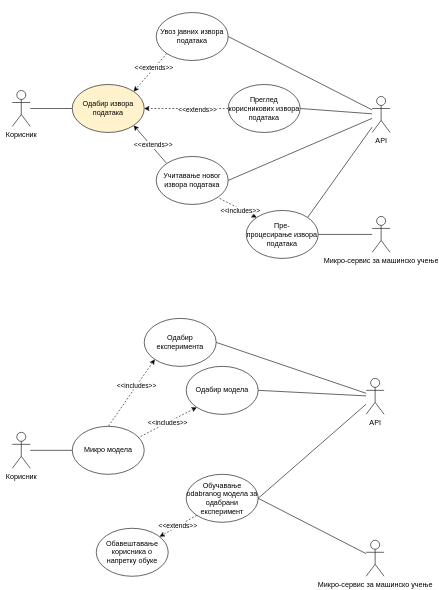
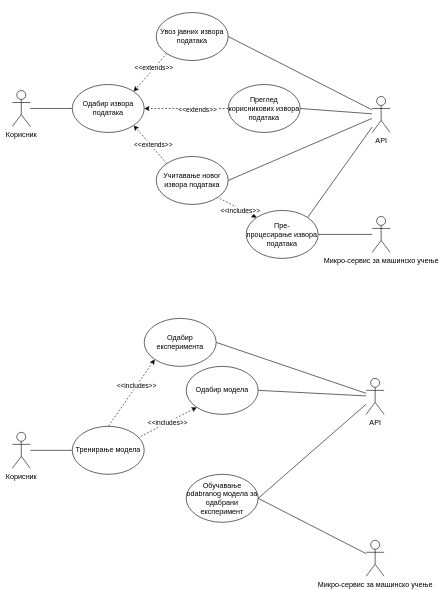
  <mxCell id="0" />
  <mxCell id="1" parent="0" />
  <mxCell id="2" style="edgeStyle=none;rounded=0;orthogonalLoop=1;jettySize=auto;html=1;entryX=0;entryY=0.5;entryDx=0;entryDy=0;endArrow=none;endFill=0;" edge="1" parent="1" source="3" target="11"><mxGeometry relative="1" as="geometry" /></mxCell>
  <mxCell id="3" value="Корисник" style="shape=umlActor;verticalLabelPosition=bottom;verticalAlign=top;html=1;outlineConnect=0;" vertex="1" parent="1"><mxGeometry x="20" y="150" width="30" height="60" as="geometry" /></mxCell>
  <mxCell id="4" style="edgeStyle=none;rounded=0;orthogonalLoop=1;jettySize=auto;html=1;entryX=1;entryY=0.5;entryDx=0;entryDy=0;endArrow=none;endFill=0;" edge="1" parent="1" source="8" target="17"><mxGeometry relative="1" as="geometry" /></mxCell>
  <mxCell id="5" style="edgeStyle=none;rounded=0;orthogonalLoop=1;jettySize=auto;html=1;entryX=1;entryY=0.5;entryDx=0;entryDy=0;endArrow=none;endFill=0;" edge="1" parent="1" source="8" target="14"><mxGeometry relative="1" as="geometry" /></mxCell>
  <mxCell id="6" style="edgeStyle=none;rounded=0;orthogonalLoop=1;jettySize=auto;html=1;entryX=1;entryY=0.5;entryDx=0;entryDy=0;endArrow=none;endFill=0;" edge="1" parent="1" source="8" target="20"><mxGeometry relative="1" as="geometry" /></mxCell>
  <mxCell id="7" style="edgeStyle=none;rounded=0;orthogonalLoop=1;jettySize=auto;html=1;entryX=1;entryY=0;entryDx=0;entryDy=0;endArrow=none;endFill=0;" edge="1" parent="1" source="8" target="23"><mxGeometry relative="1" as="geometry" /></mxCell>
  <mxCell id="8" value="API" style="shape=umlActor;verticalLabelPosition=bottom;verticalAlign=top;html=1;outlineConnect=0;" vertex="1" parent="1"><mxGeometry x="620" y="160" width="30" height="60" as="geometry" /></mxCell>
  <mxCell id="9" style="edgeStyle=none;rounded=0;orthogonalLoop=1;jettySize=auto;html=1;entryX=1;entryY=0.5;entryDx=0;entryDy=0;endArrow=none;endFill=0;" edge="1" parent="1" source="10" target="23"><mxGeometry relative="1" as="geometry" /></mxCell>
  <mxCell id="10" value="Микро-сервис за машинско учење" style="shape=umlActor;verticalLabelPosition=bottom;verticalAlign=top;html=1;outlineConnect=0;" vertex="1" parent="1"><mxGeometry x="620" y="360" width="30" height="60" as="geometry" /></mxCell>
- <mxCell id="11" value="Одабир извора података" style="ellipse;whiteSpace=wrap;html=1;fillColor=#fff2cc;" vertex="1" parent="1"><mxGeometry x="120" y="140" width="120" height="80" as="geometry" /></mxCell>
+ <mxCell id="11" value="Одабир извора података" style="ellipse;whiteSpace=wrap;html=1;" vertex="1" parent="1"><mxGeometry x="120" y="140" width="120" height="80" as="geometry" /></mxCell>
  <mxCell id="12" style="rounded=0;orthogonalLoop=1;jettySize=auto;html=1;exitX=0;exitY=1;exitDx=0;exitDy=0;entryX=1;entryY=0;entryDx=0;entryDy=0;dashed=1;" edge="1" parent="1" source="14" target="11"><mxGeometry relative="1" as="geometry" /></mxCell>
  <mxCell id="13" value="&amp;lt;&amp;lt;extends&amp;gt;&amp;gt;" style="edgeLabel;html=1;align=center;verticalAlign=middle;resizable=0;points=[];" vertex="1" connectable="0" parent="12"><mxGeometry x="-0.214" y="-1" relative="1" as="geometry"><mxPoint as="offset" /></mxGeometry></mxCell>
  <mxCell id="14" value="Увоз јавних извора података" style="ellipse;whiteSpace=wrap;html=1;" vertex="1" parent="1"><mxGeometry x="260" y="20" width="120" height="80" as="geometry" /></mxCell>
  <mxCell id="15" style="edgeStyle=none;rounded=0;orthogonalLoop=1;jettySize=auto;html=1;exitX=0;exitY=0.5;exitDx=0;exitDy=0;entryX=1;entryY=0.5;entryDx=0;entryDy=0;dashed=1;" edge="1" parent="1" source="17" target="11"><mxGeometry relative="1" as="geometry" /></mxCell>
  <mxCell id="16" value="&amp;lt;&amp;lt;extends&amp;gt;&amp;gt;" style="edgeLabel;html=1;align=center;verticalAlign=middle;resizable=0;points=[];" vertex="1" connectable="0" parent="15"><mxGeometry x="-0.252" y="1" relative="1" as="geometry"><mxPoint as="offset" /></mxGeometry></mxCell>
  <mxCell id="17" value="Преглед корисникових извора података" style="ellipse;whiteSpace=wrap;html=1;" vertex="1" parent="1"><mxGeometry x="380" y="140" width="120" height="80" as="geometry" /></mxCell>
- <mxCell id="18" style="edgeStyle=none;rounded=0;orthogonalLoop=1;jettySize=auto;html=1;exitX=0;exitY=0;exitDx=0;exitDy=0;entryX=1;entryY=1;entryDx=0;entryDy=0;dashed=0;" edge="1" parent="1" source="20" target="11"><mxGeometry relative="1" as="geometry" /></mxCell>
+ <mxCell id="18" style="edgeStyle=none;rounded=0;orthogonalLoop=1;jettySize=auto;html=1;exitX=0;exitY=0;exitDx=0;exitDy=0;entryX=1;entryY=1;entryDx=0;entryDy=0;dashed=1;" edge="1" parent="1" source="20" target="11"><mxGeometry relative="1" as="geometry" /></mxCell>
  <mxCell id="19" value="&amp;lt;&amp;lt;extends&amp;gt;&amp;gt;" style="edgeLabel;html=1;align=center;verticalAlign=middle;resizable=0;points=[];" vertex="1" connectable="0" parent="18"><mxGeometry x="-0.187" y="1" relative="1" as="geometry"><mxPoint y="-6" as="offset" /></mxGeometry></mxCell>
  <mxCell id="20" value="Учитавање новог извора података" style="ellipse;whiteSpace=wrap;html=1;" vertex="1" parent="1"><mxGeometry x="260" y="260" width="120" height="80" as="geometry" /></mxCell>
  <mxCell id="21" style="edgeStyle=none;rounded=0;orthogonalLoop=1;jettySize=auto;html=1;exitX=0;exitY=0;exitDx=0;exitDy=0;entryX=1;entryY=1;entryDx=0;entryDy=0;dashed=1;startArrow=classic;startFill=1;endArrow=none;endFill=0;" edge="1" parent="1" source="23" target="20"><mxGeometry relative="1" as="geometry" /></mxCell>
  <mxCell id="22" value="&amp;lt;&amp;lt;includes&amp;gt;&amp;gt;" style="edgeLabel;html=1;align=center;verticalAlign=middle;resizable=0;points=[];" vertex="1" connectable="0" parent="21"><mxGeometry x="-0.302" relative="1" as="geometry"><mxPoint x="-5" as="offset" /></mxGeometry></mxCell>
  <mxCell id="23" value="Пре-процесирање&amp;nbsp;извора података" style="ellipse;whiteSpace=wrap;html=1;" vertex="1" parent="1"><mxGeometry x="410" y="350" width="120" height="80" as="geometry" /></mxCell>
  <mxCell id="24" style="edgeStyle=none;rounded=0;orthogonalLoop=1;jettySize=auto;html=1;entryX=0;entryY=0.5;entryDx=0;entryDy=0;endArrow=none;endFill=0;" edge="1" parent="1" source="25" target="32"><mxGeometry relative="1" as="geometry" /></mxCell>
  <mxCell id="25" value="Корисник" style="shape=umlActor;verticalLabelPosition=bottom;verticalAlign=top;html=1;outlineConnect=0;" vertex="1" parent="1"><mxGeometry x="20" y="720" width="30" height="60" as="geometry" /></mxCell>
  <mxCell id="26" style="edgeStyle=none;rounded=0;orthogonalLoop=1;jettySize=auto;html=1;entryX=1;entryY=0.5;entryDx=0;entryDy=0;endArrow=none;endFill=0;" edge="1" parent="1" source="29" target="37"><mxGeometry relative="1" as="geometry" /></mxCell>
  <mxCell id="27" style="edgeStyle=none;rounded=0;orthogonalLoop=1;jettySize=auto;html=1;entryX=1;entryY=0.5;entryDx=0;entryDy=0;endArrow=none;endFill=0;" edge="1" parent="1" source="29" target="35"><mxGeometry relative="1" as="geometry" /></mxCell>
  <mxCell id="28" style="edgeStyle=none;rounded=0;orthogonalLoop=1;jettySize=auto;html=1;entryX=1;entryY=0.5;entryDx=0;entryDy=0;endArrow=none;endFill=0;" edge="1" parent="1" source="29" target="39"><mxGeometry relative="1" as="geometry" /></mxCell>
  <mxCell id="29" value="API" style="shape=umlActor;verticalLabelPosition=bottom;verticalAlign=top;html=1;outlineConnect=0;" vertex="1" parent="1"><mxGeometry x="610" y="630" width="30" height="60" as="geometry" /></mxCell>
  <mxCell id="30" style="edgeStyle=none;rounded=0;orthogonalLoop=1;jettySize=auto;html=1;entryX=1;entryY=0.5;entryDx=0;entryDy=0;endArrow=none;endFill=0;" edge="1" parent="1" source="31" target="39"><mxGeometry relative="1" as="geometry"><mxPoint x="530" y="960" as="targetPoint" /></mxGeometry></mxCell>
  <mxCell id="31" value="Микро-сервис за машинско учење" style="shape=umlActor;verticalLabelPosition=bottom;verticalAlign=top;html=1;outlineConnect=0;" vertex="1" parent="1"><mxGeometry x="610" y="900" width="30" height="60" as="geometry" /></mxCell>
- <mxCell id="32" value="Микро модела" style="ellipse;whiteSpace=wrap;html=1;" vertex="1" parent="1"><mxGeometry x="120" y="710" width="120" height="80" as="geometry" /></mxCell>
+ <mxCell id="32" value="Тренирање модела" style="ellipse;whiteSpace=wrap;html=1;" vertex="1" parent="1"><mxGeometry x="120" y="710" width="120" height="80" as="geometry" /></mxCell>
  <mxCell id="33" style="rounded=0;orthogonalLoop=1;jettySize=auto;html=1;exitX=0;exitY=1;exitDx=0;exitDy=0;entryX=0.5;entryY=0;entryDx=0;entryDy=0;dashed=1;startArrow=classic;startFill=1;endArrow=none;endFill=0;" edge="1" parent="1" source="35" target="32"><mxGeometry relative="1" as="geometry"><Array as="points" /></mxGeometry></mxCell>
  <mxCell id="34" value="&amp;lt;&amp;lt;includes&amp;gt;&amp;gt;" style="edgeLabel;html=1;align=center;verticalAlign=middle;resizable=0;points=[];" vertex="1" connectable="0" parent="33"><mxGeometry x="-0.214" y="-1" relative="1" as="geometry"><mxPoint as="offset" /></mxGeometry></mxCell>
  <mxCell id="35" value="Одабир експеримента" style="ellipse;whiteSpace=wrap;html=1;" vertex="1" parent="1"><mxGeometry x="240" y="530" width="120" height="80" as="geometry" /></mxCell>
  <mxCell id="36" value="&amp;lt;&amp;lt;includes&amp;gt;&amp;gt;" style="edgeStyle=none;rounded=0;orthogonalLoop=1;jettySize=auto;html=1;exitX=0;exitY=1;exitDx=0;exitDy=0;entryX=0.921;entryY=0.233;entryDx=0;entryDy=0;endArrow=none;endFill=0;dashed=1;entryPerimeter=0;startArrow=classic;startFill=1;" edge="1" parent="1" source="37" target="32"><mxGeometry relative="1" as="geometry" /></mxCell>
  <mxCell id="37" value="Одабир модела" style="ellipse;whiteSpace=wrap;html=1;" vertex="1" parent="1"><mxGeometry x="310" y="610" width="120" height="80" as="geometry" /></mxCell>
- <mxCell id="38" value="&amp;lt;&amp;lt;extends&amp;gt;&amp;gt;" style="edgeStyle=none;rounded=0;orthogonalLoop=1;jettySize=auto;html=1;exitX=0;exitY=1;exitDx=0;exitDy=0;dashed=1;endArrow=classic;endFill=1;" edge="1" parent="1" source="39" target="40"><mxGeometry relative="1" as="geometry" /></mxCell>
  <mxCell id="39" value="Обучавање odabranog модела за одабрани експеримент" style="ellipse;whiteSpace=wrap;html=1;" vertex="1" parent="1"><mxGeometry x="310" y="790" width="120" height="80" as="geometry" /></mxCell>
- <mxCell id="40" value="Обавештавање корисника о напретку обуке" style="ellipse;whiteSpace=wrap;html=1;" vertex="1" parent="1"><mxGeometry x="160" y="880" width="120" height="80" as="geometry" /></mxCell>
